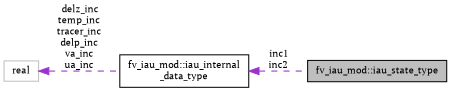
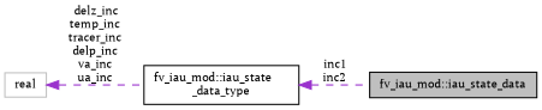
  digraph {
    fontname="PT Serif"
    rankdir=LR
    node [color=black fillcolor=white fontname="PT Serif" fontsize=10 shape=record style=filled]
    edge [color=darkorchid3 dir=back fontname="PT Serif" fontsize=10 labelfontname=Helvetica labelfontsize=10 style=dashed]
-   n1 [fillcolor=grey75 fontcolor=black height=0.2 label="fv_iau_mod::iau_state_type" width=0.4]
-   n2 [height=0.2 label="fv_iau_mod::iau_internal\l_data_type" width=0.4]
+   n1 [fillcolor=grey75 fontcolor=black height=0.2 label="fv_iau_mod::iau_state_data" width=0.4]
+   n2 [height=0.2 label="fv_iau_mod::iau_state\l_data_type" width=0.4]
    n3 [color=grey75 height=0.2 label=real width=0.4]
    n2 -> n1 [label=" inc1\ninc2"]
    n3 -> n2 [label=" delz_inc\ntemp_inc\ntracer_inc\ndelp_inc\nva_inc\nua_inc"]
  }
